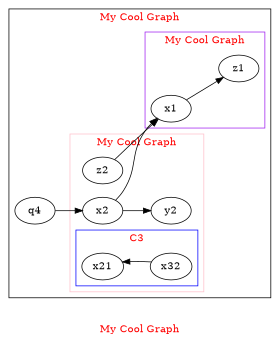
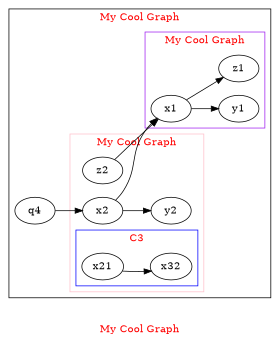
  digraph {
    fontcolor=red
    label="My Cool Graph"
    rankdir=LR
    x1
+   y1
    z1
    x21
    n5 [label=x32]
    x2
    y2
    z2
    n9 [label=q4]
    subgraph cluster_1 {
      n9
      subgraph cluster_2 {
        color=purple
        x1
+       y1
        z1
      }
      subgraph cluster_3 {
        color=pink
        x2
        y2
        z2
        subgraph cluster_4 {
          boss=worker
          color=blue
          label=C3
          x21
          n5
        }
      }
    }
+   x1 -> y1
    x1 -> z1
-   n5 -> x21
+   x21 -> n5
    x2 -> x1
    x2 -> y2
    z2 -> x1
    n9 -> x2
  }
